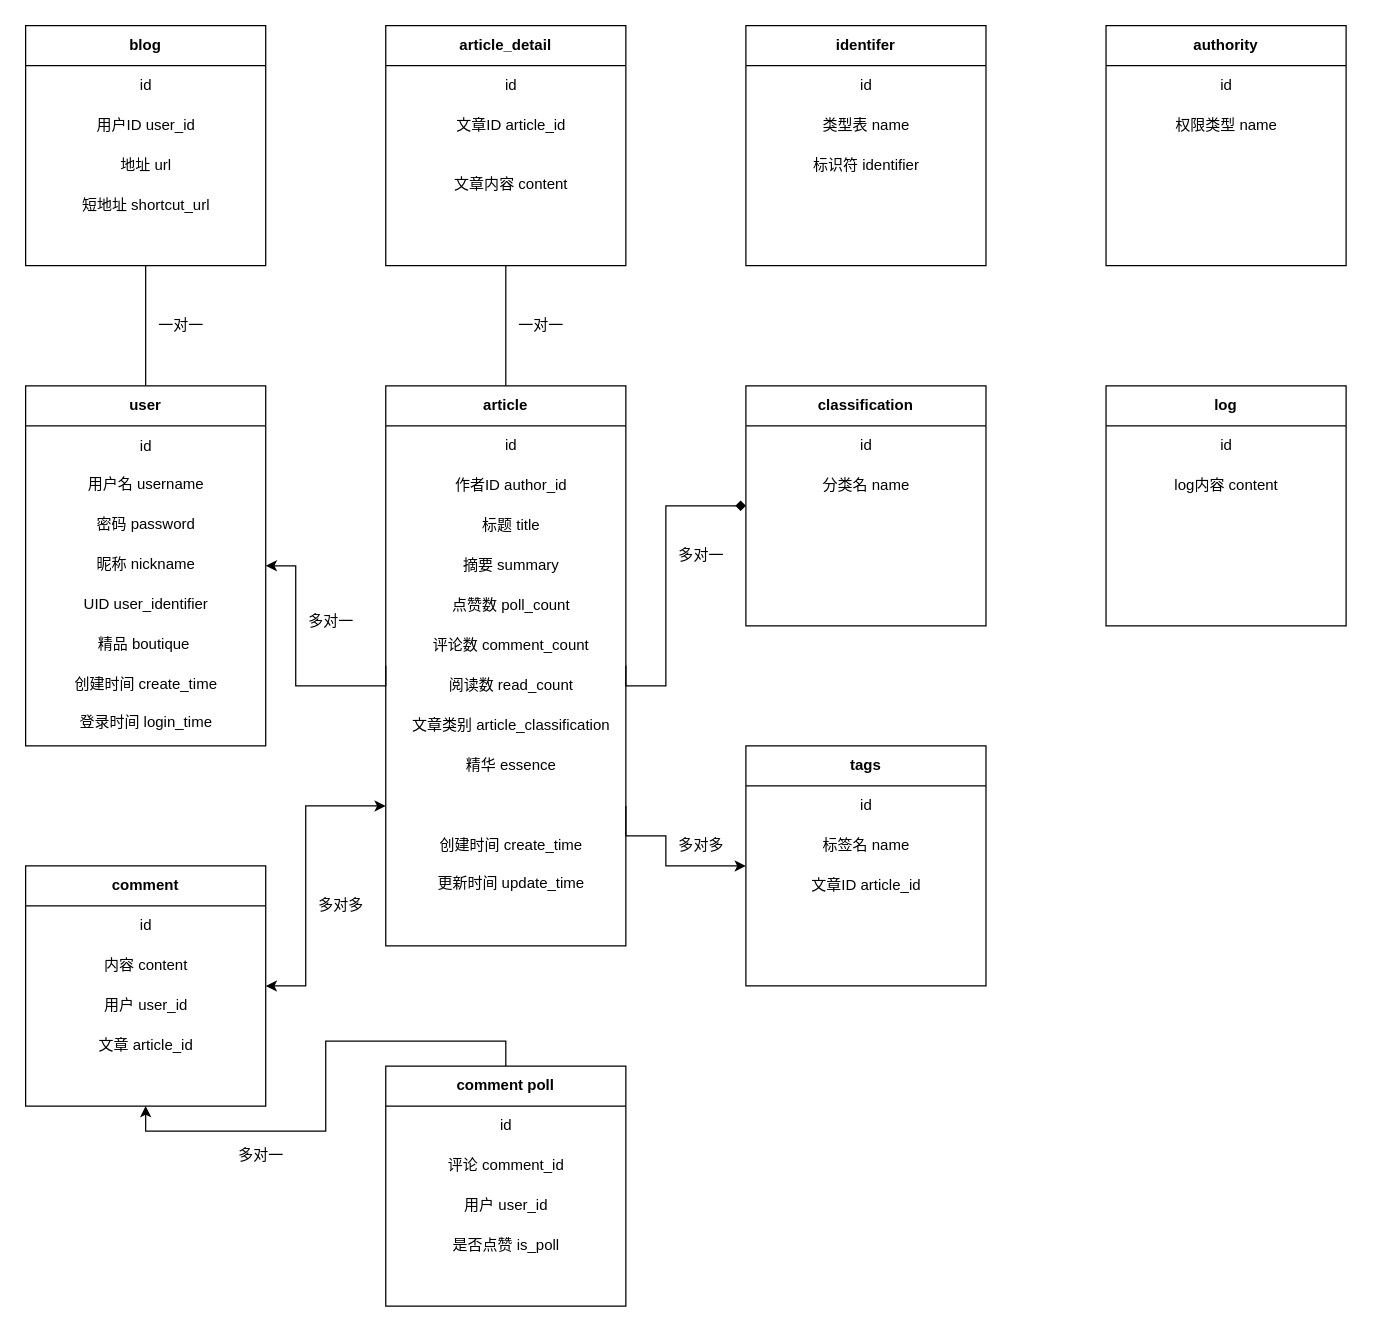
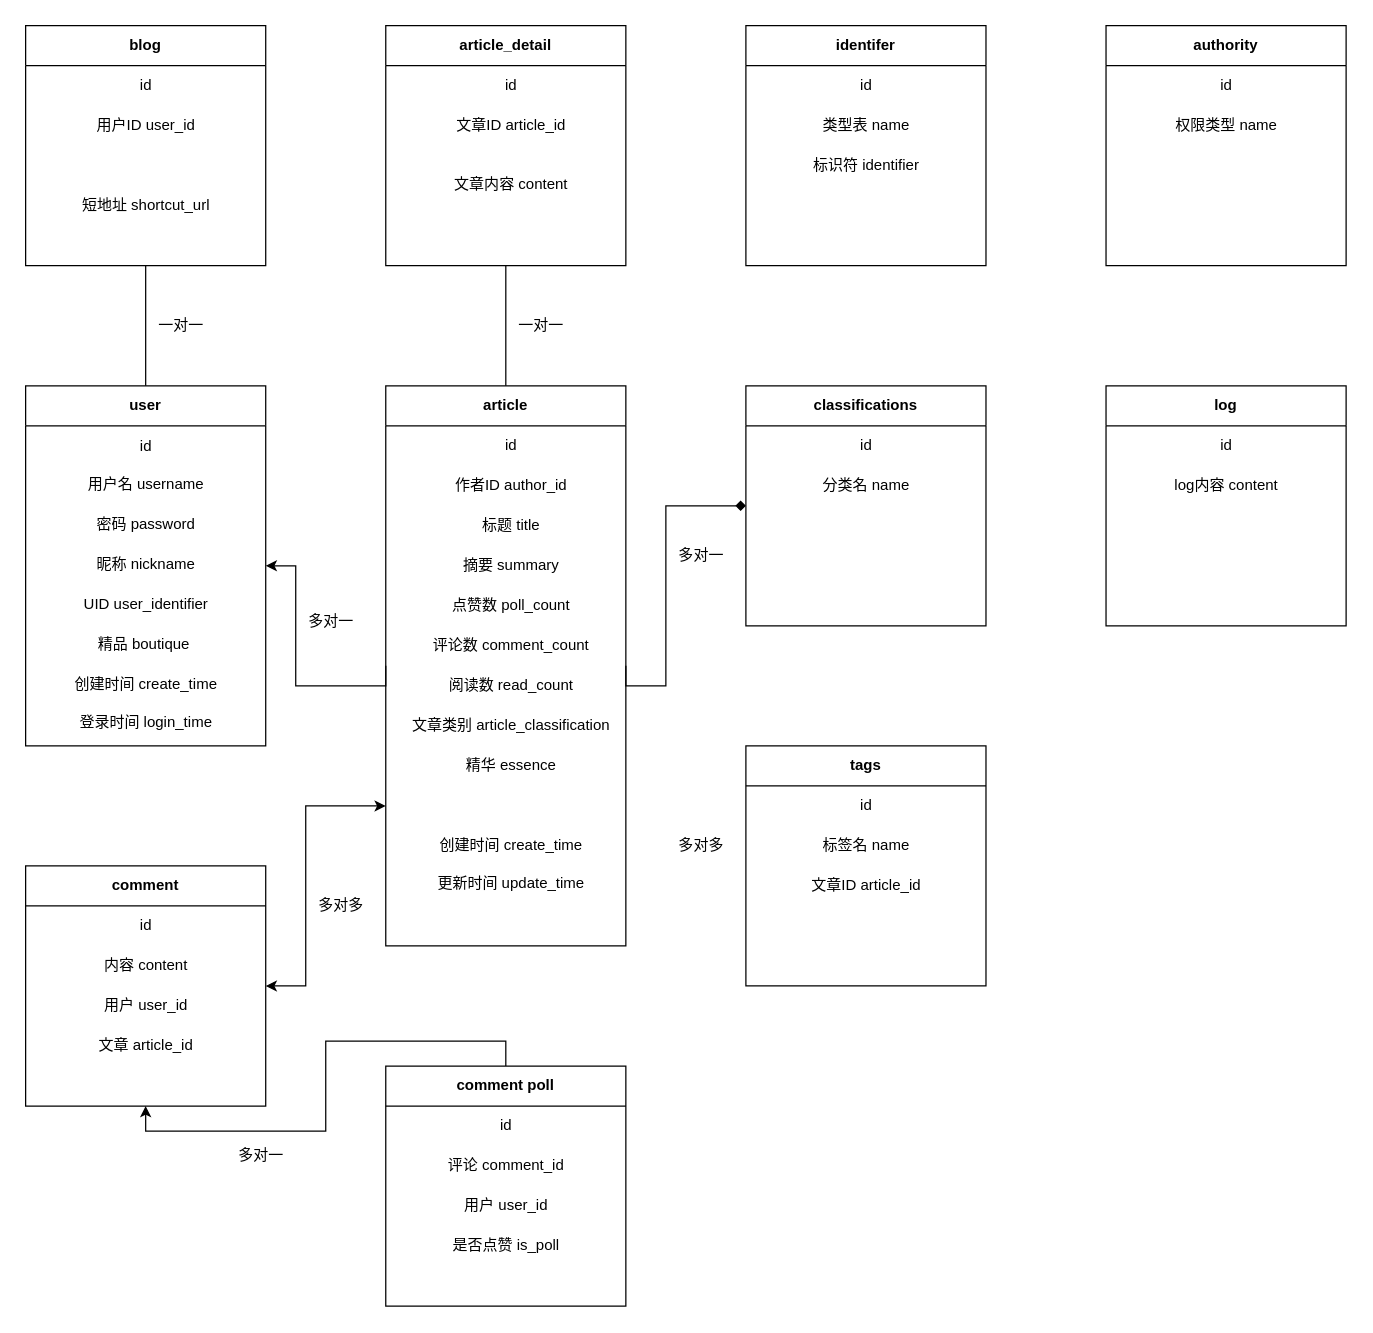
  <mxCell id="0" />
  <mxCell id="1" parent="0" />
  <mxCell id="2" value="user" style="swimlane;whiteSpace=wrap;html=1;startSize=32;" vertex="1" parent="1"><mxGeometry x="20" y="308" width="192" height="288" as="geometry" /></mxCell>
  <mxCell id="3" value="id" style="text;html=1;align=center;verticalAlign=middle;resizable=0;points=[];autosize=1;strokeColor=none;fillColor=none;" vertex="1" parent="2"><mxGeometry x="80" y="33" width="32" height="32" as="geometry" /></mxCell>
  <mxCell id="4" value="用户名 username" style="text;html=1;align=center;verticalAlign=middle;resizable=0;points=[];autosize=1;strokeColor=none;fillColor=none;" vertex="1" parent="2"><mxGeometry x="40" y="63" width="112" height="32" as="geometry" /></mxCell>
  <mxCell id="5" value="密码 password" style="text;html=1;align=center;verticalAlign=middle;resizable=0;points=[];autosize=1;strokeColor=none;fillColor=none;" vertex="1" parent="2"><mxGeometry x="48" y="95" width="96" height="32" as="geometry" /></mxCell>
  <mxCell id="6" value="昵称 nickname" style="text;html=1;align=center;verticalAlign=middle;resizable=0;points=[];autosize=1;strokeColor=none;fillColor=none;" vertex="1" parent="2"><mxGeometry x="48" y="127" width="96" height="32" as="geometry" /></mxCell>
  <mxCell id="7" value="UID user_identifier" style="text;html=1;align=center;verticalAlign=middle;resizable=0;points=[];autosize=1;strokeColor=none;fillColor=none;" vertex="1" parent="2"><mxGeometry x="36" y="159" width="120" height="32" as="geometry" /></mxCell>
  <mxCell id="8" value="精品 boutique&amp;nbsp;" style="text;html=1;align=center;verticalAlign=middle;resizable=0;points=[];autosize=1;strokeColor=none;fillColor=none;" vertex="1" parent="2"><mxGeometry x="48" y="191" width="96" height="32" as="geometry" /></mxCell>
  <mxCell id="9" value="登录时间 login_time" style="text;html=1;align=center;verticalAlign=middle;resizable=0;points=[];autosize=1;strokeColor=none;fillColor=none;" vertex="1" parent="2"><mxGeometry x="32" y="253" width="128" height="32" as="geometry" /></mxCell>
  <mxCell id="10" value="创建时间 create_time" style="text;html=1;align=center;verticalAlign=middle;resizable=0;points=[];autosize=1;strokeColor=none;fillColor=none;" vertex="1" parent="2"><mxGeometry x="28" y="223" width="136" height="32" as="geometry" /></mxCell>
  <mxCell id="11" style="edgeStyle=orthogonalEdgeStyle;rounded=0;orthogonalLoop=1;jettySize=auto;html=1;exitX=0;exitY=0.5;exitDx=0;exitDy=0;entryX=1;entryY=0.5;entryDx=0;entryDy=0;" edge="1" parent="1" source="14" target="2"><mxGeometry relative="1" as="geometry"><Array as="points"><mxPoint x="236" y="548" /><mxPoint x="236" y="452" /></Array></mxGeometry></mxCell>
  <mxCell id="12" style="edgeStyle=orthogonalEdgeStyle;rounded=0;orthogonalLoop=1;jettySize=auto;html=1;exitX=1;exitY=0.5;exitDx=0;exitDy=0;entryX=0;entryY=0.5;entryDx=0;entryDy=0;endArrow=diamond;" edge="1" parent="1" source="14" target="34"><mxGeometry relative="1" as="geometry"><Array as="points"><mxPoint x="500" y="548" /><mxPoint x="532" y="548" /><mxPoint x="532" y="404" /><mxPoint x="588" y="404" /></Array></mxGeometry></mxCell>
- <mxCell id="13" style="edgeStyle=orthogonalEdgeStyle;rounded=0;orthogonalLoop=1;jettySize=auto;html=1;exitX=1;exitY=0.75;exitDx=0;exitDy=0;entryX=0;entryY=0.5;entryDx=0;entryDy=0;" edge="1" parent="1" source="14" target="30"><mxGeometry relative="1" as="geometry"><Array as="points"><mxPoint x="500" y="668" /><mxPoint x="532" y="668" /><mxPoint x="532" y="692" /></Array></mxGeometry></mxCell>
  <mxCell id="14" value="article" style="swimlane;whiteSpace=wrap;html=1;startSize=32;" vertex="1" parent="1"><mxGeometry x="308" y="308" width="192" height="448" as="geometry"><mxRectangle x="360" y="320" width="80" height="30" as="alternateBounds" /></mxGeometry></mxCell>
  <mxCell id="15" value="id" style="text;html=1;align=center;verticalAlign=middle;resizable=0;points=[];autosize=1;strokeColor=none;fillColor=none;" vertex="1" parent="14"><mxGeometry x="85" y="33" width="30" height="30" as="geometry" /></mxCell>
  <mxCell id="16" value="作者ID author_id" style="text;html=1;align=center;verticalAlign=middle;resizable=0;points=[];autosize=1;strokeColor=none;fillColor=none;" vertex="1" parent="14"><mxGeometry x="44" y="64" width="112" height="32" as="geometry" /></mxCell>
  <mxCell id="17" value="标题 title" style="text;html=1;align=center;verticalAlign=middle;resizable=0;points=[];autosize=1;strokeColor=none;fillColor=none;" vertex="1" parent="14"><mxGeometry x="68" y="96" width="64" height="32" as="geometry" /></mxCell>
  <mxCell id="18" value="摘要 summary" style="text;html=1;align=center;verticalAlign=middle;resizable=0;points=[];autosize=1;strokeColor=none;fillColor=none;" vertex="1" parent="14"><mxGeometry x="52" y="128" width="96" height="32" as="geometry" /></mxCell>
  <mxCell id="19" value="点赞数 poll_count" style="text;html=1;align=center;verticalAlign=middle;resizable=0;points=[];autosize=1;strokeColor=none;fillColor=none;fontSize=12;labelBackgroundColor=#FFFFFF;labelPosition=center;verticalLabelPosition=middle;textDirection=ltr;" vertex="1" parent="14"><mxGeometry x="44" y="160" width="112" height="32" as="geometry" /></mxCell>
  <mxCell id="20" value="评论数 comment_count" style="text;html=1;align=center;verticalAlign=middle;resizable=0;points=[];autosize=1;strokeColor=none;fillColor=none;" vertex="1" parent="14"><mxGeometry x="28" y="192" width="144" height="32" as="geometry" /></mxCell>
  <mxCell id="21" value="阅读数 read_count" style="text;html=1;align=center;verticalAlign=middle;resizable=0;points=[];autosize=1;strokeColor=none;fillColor=none;" vertex="1" parent="14"><mxGeometry x="40" y="224" width="120" height="32" as="geometry" /></mxCell>
  <mxCell id="22" value="文章类别 article_classification" style="text;html=1;align=center;verticalAlign=middle;resizable=0;points=[];autosize=1;strokeColor=none;fillColor=none;" vertex="1" parent="14"><mxGeometry x="12" y="256" width="176" height="32" as="geometry" /></mxCell>
  <mxCell id="23" value="精华 essence" style="text;html=1;align=center;verticalAlign=middle;resizable=0;points=[];autosize=1;strokeColor=none;fillColor=none;" vertex="1" parent="14"><mxGeometry x="52" y="288" width="96" height="32" as="geometry" /></mxCell>
  <mxCell id="24" value="创建时间 create_time" style="text;html=1;align=center;verticalAlign=middle;resizable=0;points=[];autosize=1;strokeColor=none;fillColor=none;" vertex="1" parent="14"><mxGeometry x="32" y="352" width="136" height="32" as="geometry" /></mxCell>
  <mxCell id="25" value="更新时间 update_time" style="text;html=1;align=center;verticalAlign=middle;resizable=0;points=[];autosize=1;strokeColor=none;fillColor=none;" vertex="1" parent="14"><mxGeometry x="32" y="382" width="136" height="32" as="geometry" /></mxCell>
  <mxCell id="26" value="article_detail" style="swimlane;whiteSpace=wrap;html=1;startSize=32;" vertex="1" parent="1"><mxGeometry x="308" y="20" width="192" height="192" as="geometry" /></mxCell>
  <mxCell id="27" value="文章内容 content" style="text;html=1;align=center;verticalAlign=middle;resizable=0;points=[];autosize=1;strokeColor=none;fillColor=none;" vertex="1" parent="26"><mxGeometry x="44" y="111" width="112" height="32" as="geometry" /></mxCell>
  <mxCell id="28" value="id" style="text;html=1;align=center;verticalAlign=middle;resizable=0;points=[];autosize=1;strokeColor=none;fillColor=none;" vertex="1" parent="26"><mxGeometry x="84" y="32" width="32" height="32" as="geometry" /></mxCell>
  <mxCell id="29" value="文章ID article_id" style="text;html=1;align=center;verticalAlign=middle;resizable=0;points=[];autosize=1;strokeColor=none;fillColor=none;" vertex="1" parent="26"><mxGeometry x="48" y="64" width="104" height="32" as="geometry" /></mxCell>
  <mxCell id="30" value="tags" style="swimlane;whiteSpace=wrap;html=1;startSize=32;" vertex="1" parent="1"><mxGeometry x="596" y="596" width="192" height="192" as="geometry" /></mxCell>
  <mxCell id="31" value="id" style="text;html=1;align=center;verticalAlign=middle;resizable=0;points=[];autosize=1;strokeColor=none;fillColor=none;" vertex="1" parent="30"><mxGeometry x="80" y="32" width="32" height="32" as="geometry" /></mxCell>
  <mxCell id="32" value="标签名 name" style="text;html=1;align=center;verticalAlign=middle;resizable=0;points=[];autosize=1;strokeColor=none;fillColor=none;" vertex="1" parent="30"><mxGeometry x="52" y="64" width="88" height="32" as="geometry" /></mxCell>
  <mxCell id="33" value="文章ID article_id" style="text;html=1;align=center;verticalAlign=middle;resizable=0;points=[];autosize=1;strokeColor=none;fillColor=none;" vertex="1" parent="30"><mxGeometry x="44" y="96" width="104" height="32" as="geometry" /></mxCell>
- <mxCell id="34" value="classification" style="swimlane;whiteSpace=wrap;html=1;startSize=32;" vertex="1" parent="1"><mxGeometry x="596" y="308" width="192" height="192" as="geometry" /></mxCell>
+ <mxCell id="34" value="classifications" style="swimlane;whiteSpace=wrap;html=1;startSize=32;" vertex="1" parent="1"><mxGeometry x="596" y="308" width="192" height="192" as="geometry" /></mxCell>
  <mxCell id="35" value="id" style="text;html=1;align=center;verticalAlign=middle;resizable=0;points=[];autosize=1;strokeColor=none;fillColor=none;" vertex="1" parent="34"><mxGeometry x="80" y="32" width="32" height="32" as="geometry" /></mxCell>
  <mxCell id="36" value="分类名 name" style="text;html=1;align=center;verticalAlign=middle;resizable=0;points=[];autosize=1;strokeColor=none;fillColor=none;" vertex="1" parent="34"><mxGeometry x="52" y="64" width="88" height="32" as="geometry" /></mxCell>
  <mxCell id="37" value="blog" style="swimlane;whiteSpace=wrap;html=1;startSize=32;" vertex="1" parent="1"><mxGeometry x="20" y="20" width="192" height="192" as="geometry" /></mxCell>
  <mxCell id="38" value="id" style="text;html=1;align=center;verticalAlign=middle;resizable=0;points=[];autosize=1;strokeColor=none;fillColor=none;" vertex="1" parent="37"><mxGeometry x="80" y="32" width="32" height="32" as="geometry" /></mxCell>
  <mxCell id="39" value="用户ID user_id" style="text;html=1;align=center;verticalAlign=middle;resizable=0;points=[];autosize=1;strokeColor=none;fillColor=none;" vertex="1" parent="37"><mxGeometry x="48" y="64" width="96" height="32" as="geometry" /></mxCell>
- <mxCell id="40" value="地址 url" style="text;html=1;align=center;verticalAlign=middle;resizable=0;points=[];autosize=1;strokeColor=none;fillColor=none;" vertex="1" parent="37"><mxGeometry x="64" y="96" width="64" height="32" as="geometry" /></mxCell>
  <mxCell id="41" value="短地址 shortcut_url" style="text;html=1;align=center;verticalAlign=middle;resizable=0;points=[];autosize=1;strokeColor=none;fillColor=none;" vertex="1" parent="37"><mxGeometry x="36" y="128" width="120" height="32" as="geometry" /></mxCell>
  <mxCell id="42" value="comment" style="swimlane;whiteSpace=wrap;html=1;startSize=32;" vertex="1" parent="1"><mxGeometry x="20" y="692" width="192" height="192" as="geometry" /></mxCell>
  <mxCell id="43" value="id" style="text;html=1;align=center;verticalAlign=middle;resizable=0;points=[];autosize=1;strokeColor=none;fillColor=none;" vertex="1" parent="42"><mxGeometry x="80" y="32" width="32" height="32" as="geometry" /></mxCell>
  <mxCell id="44" value="内容 content" style="text;html=1;align=center;verticalAlign=middle;resizable=0;points=[];autosize=1;strokeColor=none;fillColor=none;" vertex="1" parent="42"><mxGeometry x="52" y="64" width="88" height="32" as="geometry" /></mxCell>
  <mxCell id="45" value="用户 user_id" style="text;html=1;align=center;verticalAlign=middle;resizable=0;points=[];autosize=1;strokeColor=none;fillColor=none;" vertex="1" parent="42"><mxGeometry x="52" y="96" width="88" height="32" as="geometry" /></mxCell>
  <mxCell id="46" value="文章 article_id" style="text;html=1;align=center;verticalAlign=middle;resizable=0;points=[];autosize=1;strokeColor=none;fillColor=none;" vertex="1" parent="42"><mxGeometry x="48" y="128" width="96" height="32" as="geometry" /></mxCell>
  <mxCell id="47" style="edgeStyle=orthogonalEdgeStyle;rounded=0;orthogonalLoop=1;jettySize=auto;html=1;exitX=0.5;exitY=0;exitDx=0;exitDy=0;entryX=0.5;entryY=1;entryDx=0;entryDy=0;" edge="1" parent="1" source="48" target="42"><mxGeometry relative="1" as="geometry" /></mxCell>
  <mxCell id="48" value="comment poll" style="swimlane;whiteSpace=wrap;html=1;startSize=32;" vertex="1" parent="1"><mxGeometry x="308" y="852" width="192" height="192" as="geometry" /></mxCell>
  <mxCell id="49" value="id" style="text;html=1;align=center;verticalAlign=middle;resizable=0;points=[];autosize=1;strokeColor=none;fillColor=none;" vertex="1" parent="48"><mxGeometry x="80" y="32" width="32" height="32" as="geometry" /></mxCell>
  <mxCell id="50" value="评论 comment_id" style="text;html=1;align=center;verticalAlign=middle;resizable=0;points=[];autosize=1;strokeColor=none;fillColor=none;" vertex="1" parent="48"><mxGeometry x="40" y="64" width="112" height="32" as="geometry" /></mxCell>
  <mxCell id="51" value="用户 user_id" style="text;html=1;align=center;verticalAlign=middle;resizable=0;points=[];autosize=1;strokeColor=none;fillColor=none;" vertex="1" parent="48"><mxGeometry x="52" y="96" width="88" height="32" as="geometry" /></mxCell>
  <mxCell id="52" value="是否点赞 is_poll" style="text;html=1;align=center;verticalAlign=middle;resizable=0;points=[];autosize=1;strokeColor=none;fillColor=none;" vertex="1" parent="48"><mxGeometry x="44" y="128" width="104" height="32" as="geometry" /></mxCell>
  <mxCell id="53" value="多对一" style="text;html=1;align=center;verticalAlign=middle;resizable=0;points=[];autosize=1;strokeColor=none;fillColor=none;" vertex="1" parent="1"><mxGeometry x="180" y="908" width="56" height="32" as="geometry" /></mxCell>
  <mxCell id="54" value="" style="endArrow=classic;startArrow=classic;html=1;rounded=0;exitX=1;exitY=0.5;exitDx=0;exitDy=0;entryX=0;entryY=0.75;entryDx=0;entryDy=0;" edge="1" parent="1" source="42" target="14"><mxGeometry width="50" height="50" relative="1" as="geometry"><mxPoint x="276" y="846" as="sourcePoint" /><mxPoint x="326" y="796" as="targetPoint" /><Array as="points"><mxPoint x="244" y="788" /><mxPoint x="244" y="644" /></Array></mxGeometry></mxCell>
  <mxCell id="55" value="多对多" style="text;html=1;align=center;verticalAlign=middle;resizable=0;points=[];autosize=1;strokeColor=none;fillColor=none;" vertex="1" parent="1"><mxGeometry x="244" y="708" width="56" height="32" as="geometry" /></mxCell>
  <mxCell id="56" value="多对一" style="text;html=1;align=center;verticalAlign=middle;resizable=0;points=[];autosize=1;strokeColor=none;fillColor=none;" vertex="1" parent="1"><mxGeometry x="236" y="481" width="56" height="32" as="geometry" /></mxCell>
  <mxCell id="57" value="一对一" style="text;html=1;align=center;verticalAlign=middle;resizable=0;points=[];autosize=1;strokeColor=none;fillColor=none;" vertex="1" parent="1"><mxGeometry x="116" y="244" width="56" height="32" as="geometry" /></mxCell>
  <mxCell id="58" value="" style="endArrow=none;html=1;rounded=0;entryX=0.5;entryY=1;entryDx=0;entryDy=0;exitX=0.5;exitY=0;exitDx=0;exitDy=0;" edge="1" parent="1" source="2" target="37"><mxGeometry width="50" height="50" relative="1" as="geometry"><mxPoint x="36" y="294" as="sourcePoint" /><mxPoint x="86" y="244" as="targetPoint" /></mxGeometry></mxCell>
  <mxCell id="59" value="一对一" style="text;html=1;align=center;verticalAlign=middle;resizable=0;points=[];autosize=1;strokeColor=none;fillColor=none;" vertex="1" parent="1"><mxGeometry x="404" y="244" width="56" height="32" as="geometry" /></mxCell>
  <mxCell id="60" value="" style="endArrow=none;html=1;rounded=0;entryX=0.5;entryY=1;entryDx=0;entryDy=0;exitX=0.5;exitY=0;exitDx=0;exitDy=0;" edge="1" parent="1"><mxGeometry width="50" height="50" relative="1" as="geometry"><mxPoint x="404" y="308" as="sourcePoint" /><mxPoint x="404" y="212" as="targetPoint" /></mxGeometry></mxCell>
  <mxCell id="61" value="多对一" style="text;html=1;align=center;verticalAlign=middle;resizable=0;points=[];autosize=1;strokeColor=none;fillColor=none;" vertex="1" parent="1"><mxGeometry x="532" y="428" width="56" height="32" as="geometry" /></mxCell>
  <mxCell id="62" value="identifer" style="swimlane;whiteSpace=wrap;html=1;startSize=32;" vertex="1" parent="1"><mxGeometry x="596" y="20" width="192" height="192" as="geometry" /></mxCell>
  <mxCell id="63" value="id" style="text;html=1;align=center;verticalAlign=middle;resizable=0;points=[];autosize=1;strokeColor=none;fillColor=none;" vertex="1" parent="62"><mxGeometry x="80" y="32" width="32" height="32" as="geometry" /></mxCell>
  <mxCell id="64" value="类型表 name" style="text;html=1;align=center;verticalAlign=middle;resizable=0;points=[];autosize=1;strokeColor=none;fillColor=none;" vertex="1" parent="62"><mxGeometry x="52" y="64" width="88" height="32" as="geometry" /></mxCell>
  <mxCell id="65" value="标识符 identifier" style="text;html=1;align=center;verticalAlign=middle;resizable=0;points=[];autosize=1;strokeColor=none;fillColor=none;" vertex="1" parent="62"><mxGeometry x="44" y="96" width="104" height="32" as="geometry" /></mxCell>
  <mxCell id="66" value="多对多" style="text;html=1;align=center;verticalAlign=middle;resizable=0;points=[];autosize=1;strokeColor=none;fillColor=none;" vertex="1" parent="1"><mxGeometry x="532" y="660" width="56" height="32" as="geometry" /></mxCell>
  <mxCell id="67" value="authority" style="swimlane;whiteSpace=wrap;html=1;startSize=32;" vertex="1" parent="1"><mxGeometry x="884" y="20" width="192" height="192" as="geometry" /></mxCell>
  <mxCell id="68" value="id" style="text;html=1;align=center;verticalAlign=middle;resizable=0;points=[];autosize=1;strokeColor=none;fillColor=none;" vertex="1" parent="67"><mxGeometry x="80" y="32" width="32" height="32" as="geometry" /></mxCell>
  <mxCell id="69" value="权限类型 name" style="text;html=1;align=center;verticalAlign=middle;resizable=0;points=[];autosize=1;strokeColor=none;fillColor=none;" vertex="1" parent="67"><mxGeometry x="44" y="64" width="104" height="32" as="geometry" /></mxCell>
  <mxCell id="70" value="log" style="swimlane;whiteSpace=wrap;html=1;startSize=32;" vertex="1" parent="1"><mxGeometry x="884" y="308" width="192" height="192" as="geometry" /></mxCell>
  <mxCell id="71" value="id" style="text;html=1;align=center;verticalAlign=middle;resizable=0;points=[];autosize=1;strokeColor=none;fillColor=none;" vertex="1" parent="70"><mxGeometry x="80" y="32" width="32" height="32" as="geometry" /></mxCell>
  <mxCell id="72" value="log内容 content" style="text;html=1;align=center;verticalAlign=middle;resizable=0;points=[];autosize=1;strokeColor=none;fillColor=none;" vertex="1" parent="70"><mxGeometry x="44" y="64" width="104" height="32" as="geometry" /></mxCell>
